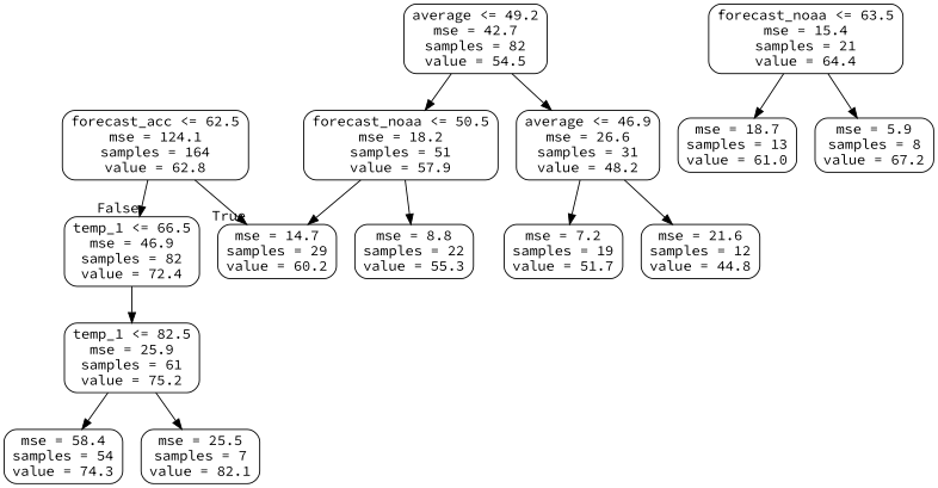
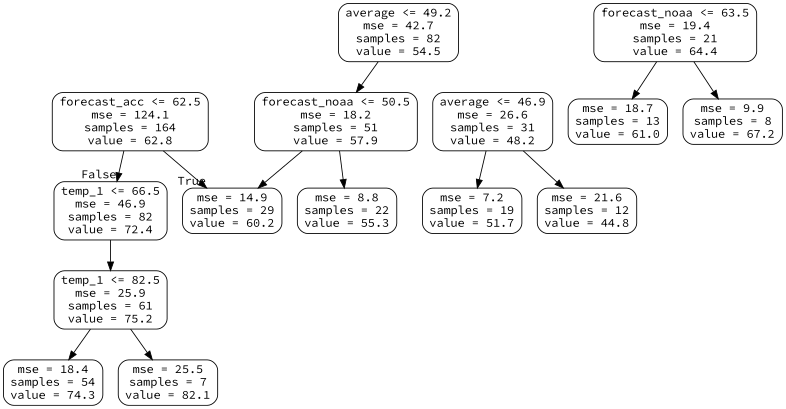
  digraph {
    fontname="Source Code Pro"
    node [color=black fontname="Source Code Pro" shape=box style=rounded]
    edge [fontname="Source Code Pro"]
    n1 [label="forecast_acc <= 62.5\nmse = 124.1\nsamples = 164\nvalue = 62.8"]
    n2 [label="temp_1 <= 66.5\nmse = 46.9\nsamples = 82\nvalue = 72.4"]
-   n3 [label="mse = 14.7\nsamples = 29\nvalue = 60.2"]
+   n3 [label="mse = 14.9\nsamples = 29\nvalue = 60.2"]
    n4 [label="average <= 49.2\nmse = 42.7\nsamples = 82\nvalue = 54.5"]
    n5 [label="average <= 46.9\nmse = 26.6\nsamples = 31\nvalue = 48.2"]
    n6 [label="forecast_noaa <= 50.5\nmse = 18.2\nsamples = 51\nvalue = 57.9"]
    n7 [label="temp_1 <= 82.5\nmse = 25.9\nsamples = 61\nvalue = 75.2"]
    n8 [label="mse = 21.6\nsamples = 12\nvalue = 44.8"]
    n9 [label="mse = 7.2\nsamples = 19\nvalue = 51.7"]
    n10 [label="mse = 8.8\nsamples = 22\nvalue = 55.3"]
-   n11 [label="forecast_noaa <= 63.5\nmse = 15.4\nsamples = 21\nvalue = 64.4"]
+   n11 [label="forecast_noaa <= 63.5\nmse = 19.4\nsamples = 21\nvalue = 64.4"]
    n12 [label="mse = 18.7\nsamples = 13\nvalue = 61.0"]
-   n13 [label="mse = 5.9\nsamples = 8\nvalue = 67.2"]
-   n14 [label="mse = 58.4\nsamples = 54\nvalue = 74.3"]
+   n13 [label="mse = 9.9\nsamples = 8\nvalue = 67.2"]
+   n14 [label="mse = 18.4\nsamples = 54\nvalue = 74.3"]
    n15 [label="mse = 25.5\nsamples = 7\nvalue = 82.1"]
    n1 -> n2 [headlabel=False labelangle=-45 labeldistance=2.5]
    n1 -> n3 [headlabel=True labelangle=45 labeldistance=2.5]
    n2 -> n7
-   n4 -> n5
    n4 -> n6
    n5 -> n8
    n5 -> n9
    n6 -> n3
    n6 -> n10
    n7 -> n14
    n7 -> n15
    n11 -> n12
    n11 -> n13
  }
